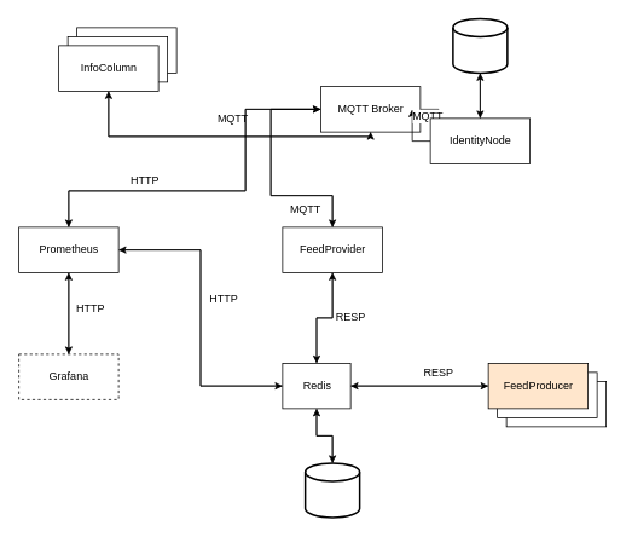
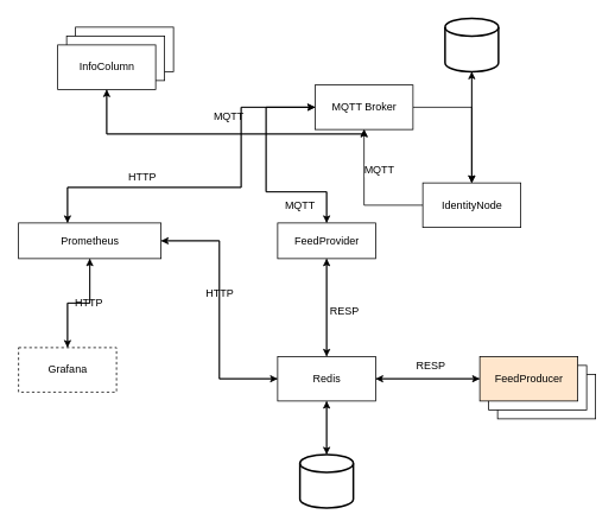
  <mxCell id="0" />
  <mxCell id="1" parent="0" />
  <mxCell id="2" value="InfoColumn" style="html=1;" parent="1" vertex="1"><mxGeometry x="84" y="30" width="110" height="50" as="geometry" /></mxCell>
  <mxCell id="3" value="InfoColumn" style="html=1;" parent="1" vertex="1"><mxGeometry x="74" y="40" width="110" height="50" as="geometry" /></mxCell>
  <mxCell id="4" style="edgeStyle=orthogonalEdgeStyle;rounded=0;orthogonalLoop=1;jettySize=auto;html=1;" parent="1" source="5" target="11" edge="1"><mxGeometry relative="1" as="geometry"><Array as="points"><mxPoint x="119" y="150" /></Array></mxGeometry></mxCell>
  <mxCell id="5" value="InfoColumn" style="html=1;" parent="1" vertex="1"><mxGeometry x="64" y="50" width="110" height="50" as="geometry" /></mxCell>
  <mxCell id="6" style="edgeStyle=orthogonalEdgeStyle;rounded=0;orthogonalLoop=1;jettySize=auto;html=1;entryX=0.5;entryY=1;entryDx=0;entryDy=0;" parent="1" source="11" target="5" edge="1"><mxGeometry relative="1" as="geometry"><Array as="points"><mxPoint x="119" y="150" /></Array></mxGeometry></mxCell>
  <mxCell id="7" value="MQTT" style="text;html=1;align=center;verticalAlign=middle;resizable=0;points=[];labelBackgroundColor=#ffffff;" parent="6" vertex="1" connectable="0"><mxGeometry x="-0.016" y="1" relative="1" as="geometry"><mxPoint x="11" y="-21" as="offset" /></mxGeometry></mxCell>
  <mxCell id="8" style="edgeStyle=orthogonalEdgeStyle;rounded=0;orthogonalLoop=1;jettySize=auto;html=1;" parent="1" source="11" target="15" edge="1"><mxGeometry relative="1" as="geometry" /></mxCell>
  <mxCell id="9" style="edgeStyle=orthogonalEdgeStyle;rounded=0;orthogonalLoop=1;jettySize=auto;html=1;entryX=0.5;entryY=0;entryDx=0;entryDy=0;" parent="1" source="11" target="18" edge="1"><mxGeometry relative="1" as="geometry"><Array as="points"><mxPoint x="298" y="215" /><mxPoint x="366" y="215" /></Array></mxGeometry></mxCell>
  <mxCell id="10" style="edgeStyle=orthogonalEdgeStyle;rounded=0;orthogonalLoop=1;jettySize=auto;html=1;" parent="1" source="11" target="32" edge="1"><mxGeometry relative="1" as="geometry"><Array as="points"><mxPoint x="270" y="210" /><mxPoint x="75" y="210" /></Array></mxGeometry></mxCell>
  <mxCell id="11" value="MQTT Broker" style="html=1;" parent="1" vertex="1"><mxGeometry x="353" y="95" width="110" height="50" as="geometry" /></mxCell>
  <mxCell id="12" style="edgeStyle=orthogonalEdgeStyle;rounded=0;orthogonalLoop=1;jettySize=auto;html=1;" parent="1" source="15" target="11" edge="1"><mxGeometry relative="1" as="geometry" /></mxCell>
  <mxCell id="13" value="MQTT" style="text;html=1;align=center;verticalAlign=middle;resizable=0;points=[];labelBackgroundColor=#ffffff;" parent="12" vertex="1" connectable="0"><mxGeometry x="0.2" relative="1" as="geometry"><mxPoint x="16" y="-15" as="offset" /></mxGeometry></mxCell>
  <mxCell id="14" style="edgeStyle=orthogonalEdgeStyle;rounded=0;orthogonalLoop=1;jettySize=auto;html=1;" edge="1" parent="1" source="15" target="42"><mxGeometry relative="1" as="geometry" /></mxCell>
- <mxCell id="15" value="IdentityNode" style="html=1;" parent="1" vertex="1"><mxGeometry x="474" y="130" width="110" height="50" as="geometry" /></mxCell>
+ <mxCell id="15" value="IdentityNode" style="html=1;" parent="1" vertex="1"><mxGeometry x="474" y="205" width="110" height="50" as="geometry" /></mxCell>
  <mxCell id="16" style="edgeStyle=orthogonalEdgeStyle;rounded=0;orthogonalLoop=1;jettySize=auto;html=1;" parent="1" source="18" target="11" edge="1"><mxGeometry relative="1" as="geometry"><Array as="points"><mxPoint x="366" y="215" /><mxPoint x="298" y="215" /></Array></mxGeometry></mxCell>
  <mxCell id="17" style="edgeStyle=orthogonalEdgeStyle;rounded=0;orthogonalLoop=1;jettySize=auto;html=1;" parent="1" source="18" target="24" edge="1"><mxGeometry relative="1" as="geometry" /></mxCell>
- <mxCell id="18" value="FeedProvider" style="html=1;" parent="1" vertex="1"><mxGeometry x="311" y="250" width="110" height="50" as="geometry" /></mxCell>
+ <mxCell id="18" value="FeedProvider" style="html=1;" parent="1" vertex="1"><mxGeometry x="311" y="250" width="110" height="40" as="geometry" /></mxCell>
  <mxCell id="19" value="MQTT" style="text;html=1;align=center;verticalAlign=middle;resizable=0;points=[];autosize=1;" parent="1" vertex="1"><mxGeometry x="311" y="220" width="50" height="20" as="geometry" /></mxCell>
  <mxCell id="20" style="edgeStyle=orthogonalEdgeStyle;rounded=0;orthogonalLoop=1;jettySize=auto;html=1;" parent="1" source="24" target="18" edge="1"><mxGeometry relative="1" as="geometry" /></mxCell>
  <mxCell id="21" style="edgeStyle=orthogonalEdgeStyle;rounded=0;orthogonalLoop=1;jettySize=auto;html=1;" parent="1" source="24" target="28" edge="1"><mxGeometry relative="1" as="geometry" /></mxCell>
  <mxCell id="22" style="edgeStyle=orthogonalEdgeStyle;rounded=0;orthogonalLoop=1;jettySize=auto;html=1;entryX=1;entryY=0.5;entryDx=0;entryDy=0;" parent="1" source="24" target="32" edge="1"><mxGeometry relative="1" as="geometry" /></mxCell>
  <mxCell id="23" style="edgeStyle=orthogonalEdgeStyle;rounded=0;orthogonalLoop=1;jettySize=auto;html=1;entryX=0.5;entryY=0;entryDx=0;entryDy=0;entryPerimeter=0;" edge="1" parent="1" source="24" target="44"><mxGeometry relative="1" as="geometry" /></mxCell>
- <mxCell id="24" value="Redis" style="html=1;" parent="1" vertex="1"><mxGeometry x="311" y="400" width="75" height="50" as="geometry" /></mxCell>
+ <mxCell id="24" value="Redis" style="html=1;" parent="1" vertex="1"><mxGeometry x="311" y="400" width="110" height="50" as="geometry" /></mxCell>
  <mxCell id="25" value="Object" style="html=1;" parent="1" vertex="1"><mxGeometry x="558" y="420" width="110" height="50" as="geometry" /></mxCell>
  <mxCell id="26" value="Object" style="html=1;" parent="1" vertex="1"><mxGeometry x="548" y="410" width="110" height="50" as="geometry" /></mxCell>
  <mxCell id="27" style="edgeStyle=orthogonalEdgeStyle;rounded=0;orthogonalLoop=1;jettySize=auto;html=1;" parent="1" source="28" target="24" edge="1"><mxGeometry relative="1" as="geometry" /></mxCell>
  <mxCell id="28" value="FeedProducer" style="html=1;fillColor=#ffe6cc;" parent="1" vertex="1"><mxGeometry x="538" y="400" width="110" height="50" as="geometry" /></mxCell>
  <mxCell id="29" style="edgeStyle=orthogonalEdgeStyle;rounded=0;orthogonalLoop=1;jettySize=auto;html=1;" parent="1" source="32" target="11" edge="1"><mxGeometry relative="1" as="geometry"><Array as="points"><mxPoint x="75" y="210" /><mxPoint x="270" y="210" /></Array></mxGeometry></mxCell>
  <mxCell id="30" style="edgeStyle=orthogonalEdgeStyle;rounded=0;orthogonalLoop=1;jettySize=auto;html=1;" parent="1" source="32" target="34" edge="1"><mxGeometry relative="1" as="geometry" /></mxCell>
  <mxCell id="31" style="edgeStyle=orthogonalEdgeStyle;rounded=0;orthogonalLoop=1;jettySize=auto;html=1;entryX=0;entryY=0.5;entryDx=0;entryDy=0;" parent="1" source="32" target="24" edge="1"><mxGeometry relative="1" as="geometry" /></mxCell>
- <mxCell id="32" value="Prometheus" style="html=1;" parent="1" vertex="1"><mxGeometry x="20" y="250" width="110" height="50" as="geometry" /></mxCell>
+ <mxCell id="32" value="Prometheus" style="html=1;" parent="1" vertex="1"><mxGeometry x="20" y="250" width="160" height="40" as="geometry" /></mxCell>
  <mxCell id="33" style="edgeStyle=orthogonalEdgeStyle;rounded=0;orthogonalLoop=1;jettySize=auto;html=1;" parent="1" source="34" target="32" edge="1"><mxGeometry relative="1" as="geometry" /></mxCell>
  <mxCell id="34" value="Grafana" style="html=1;dashed=1;" parent="1" vertex="1"><mxGeometry x="20" y="390" width="110" height="50" as="geometry" /></mxCell>
  <mxCell id="35" value="HTTP" style="text;html=1;align=center;verticalAlign=middle;resizable=0;points=[];autosize=1;" parent="1" vertex="1"><mxGeometry x="134" y="188" width="50" height="20" as="geometry" /></mxCell>
  <mxCell id="36" value="HTTP" style="text;html=1;align=center;verticalAlign=middle;resizable=0;points=[];autosize=1;" parent="1" vertex="1"><mxGeometry x="74" y="330" width="50" height="20" as="geometry" /></mxCell>
  <mxCell id="37" value="&lt;span style=&quot;color: rgba(0 , 0 , 0 , 0) ; font-family: monospace ; font-size: 0px&quot;&gt;%3CmxGraphModel%3E%3Croot%3E%3CmxCell%20id%3D%220%22%2F%3E%3CmxCell%20id%3D%221%22%20parent%3D%220%22%2F%3E%3CmxCell%20id%3D%222%22%20value%3D%22HTTP%22%20style%3D%22text%3Bhtml%3D1%3Balign%3Dcenter%3BverticalAlign%3Dmiddle%3Bresizable%3D0%3Bpoints%3D%5B%5D%3Bautosize%3D1%3B%22%20vertex%3D%221%22%20parent%3D%221%22%3E%3CmxGeometry%20x%3D%22236%22%20y%3D%22308%22%20width%3D%2250%22%20height%3D%2220%22%20as%3D%22geometry%22%2F%3E%3C%2FmxCell%3E%3C%2Froot%3E%3C%2FmxGraphModel%3E&lt;/span&gt;" style="text;html=1;align=center;verticalAlign=middle;resizable=0;points=[];autosize=1;" parent="1" vertex="1"><mxGeometry x="251" y="319" width="20" height="20" as="geometry" /></mxCell>
  <mxCell id="38" value="HTTP" style="text;html=1;align=center;verticalAlign=middle;resizable=0;points=[];autosize=1;" parent="1" vertex="1"><mxGeometry x="221" y="319" width="50" height="20" as="geometry" /></mxCell>
  <mxCell id="39" value="RESP" style="text;html=1;align=center;verticalAlign=middle;resizable=0;points=[];autosize=1;" parent="1" vertex="1"><mxGeometry x="361" y="339" width="50" height="20" as="geometry" /></mxCell>
  <mxCell id="40" value="RESP" style="text;html=1;align=center;verticalAlign=middle;resizable=0;points=[];autosize=1;" parent="1" vertex="1"><mxGeometry x="458" y="400" width="50" height="20" as="geometry" /></mxCell>
  <mxCell id="41" style="edgeStyle=orthogonalEdgeStyle;rounded=0;orthogonalLoop=1;jettySize=auto;html=1;" edge="1" parent="1" source="42" target="15"><mxGeometry relative="1" as="geometry" /></mxCell>
  <mxCell id="42" value="" style="strokeWidth=2;html=1;shape=mxgraph.flowchart.database;whiteSpace=wrap;" vertex="1" parent="1"><mxGeometry x="499" y="20" width="60" height="60" as="geometry" /></mxCell>
  <mxCell id="43" style="edgeStyle=orthogonalEdgeStyle;rounded=0;orthogonalLoop=1;jettySize=auto;html=1;" edge="1" parent="1" source="44" target="24"><mxGeometry relative="1" as="geometry" /></mxCell>
  <mxCell id="44" value="" style="strokeWidth=2;html=1;shape=mxgraph.flowchart.database;whiteSpace=wrap;" vertex="1" parent="1"><mxGeometry x="336" y="510" width="60" height="60" as="geometry" /></mxCell>
